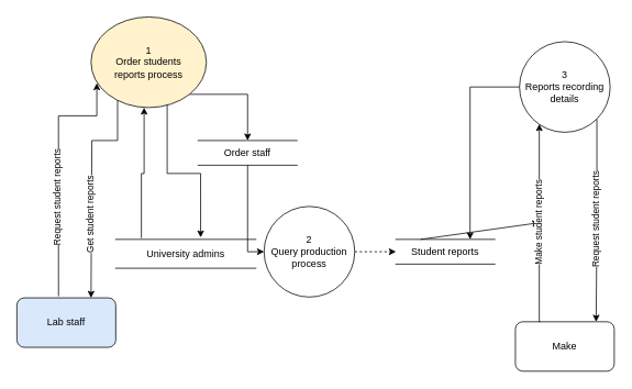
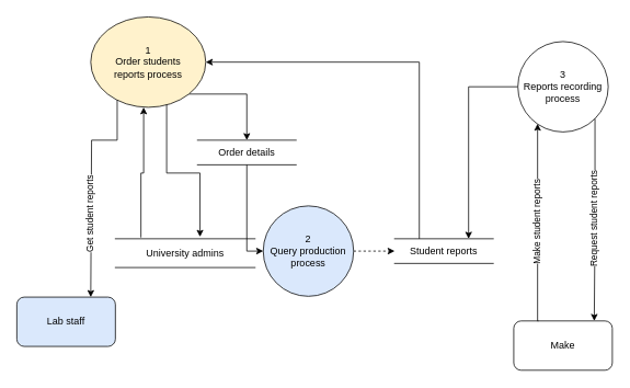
  <mxCell id="0" />
  <mxCell id="1" parent="0" />
  <mxCell id="2" style="edgeStyle=orthogonalEdgeStyle;rounded=0;orthogonalLoop=1;jettySize=auto;html=1;exitX=1;exitY=0.5;exitDx=0;exitDy=0;entryX=0;entryY=0.5;entryDx=0;entryDy=0;dashed=1;" parent="1" source="3" target="16" edge="1"><mxGeometry relative="1" as="geometry" /></mxCell>
- <mxCell id="3" value="2&lt;br&gt;Query production process" style="ellipse;whiteSpace=wrap;html=1;" parent="1" vertex="1"><mxGeometry x="320" y="250" width="110" height="110" as="geometry" /></mxCell>
+ <mxCell id="3" value="2&lt;br&gt;Query production process" style="ellipse;whiteSpace=wrap;html=1;fillColor=#dae8fc;" parent="1" vertex="1"><mxGeometry x="320" y="250" width="110" height="110" as="geometry" /></mxCell>
  <mxCell id="4" style="edgeStyle=orthogonalEdgeStyle;rounded=0;orthogonalLoop=1;jettySize=auto;html=1;exitX=1;exitY=1;exitDx=0;exitDy=0;entryX=0.5;entryY=0;entryDx=0;entryDy=0;" parent="1" source="5" target="14" edge="1"><mxGeometry relative="1" as="geometry"><Array as="points"><mxPoint x="300" y="114" /></Array></mxGeometry></mxCell>
  <mxCell id="5" value="1&lt;br&gt;Order students&lt;br&gt;reports process" style="ellipse;whiteSpace=wrap;html=1;points=[[0.05,0.73,0,0,0],[0.23,0.92,0,0,0],[0.46,1,0,0,0],[0.5,0,0,0,0],[0.66,0.97,0,0,0],[1,0,0,0,0],[1,0.5,0,0,0],[1,1,0,0,0]];fillColor=#fff2cc;" parent="1" vertex="1"><mxGeometry x="110" y="20" width="140" height="110" as="geometry" /></mxCell>
  <mxCell id="6" style="edgeStyle=orthogonalEdgeStyle;rounded=0;orthogonalLoop=1;jettySize=auto;html=1;exitX=0;exitY=0.5;exitDx=0;exitDy=0;entryX=0.75;entryY=0;entryDx=0;entryDy=0;" parent="1" source="7" target="16" edge="1"><mxGeometry relative="1" as="geometry" /></mxCell>
- <mxCell id="7" value="3&lt;br&gt;Reports recording details" style="ellipse;whiteSpace=wrap;html=1;" parent="1" vertex="1"><mxGeometry x="630" y="50" width="110" height="110" as="geometry" /></mxCell>
+ <mxCell id="7" value="3&lt;br&gt;Reports recording process" style="ellipse;whiteSpace=wrap;html=1;" parent="1" vertex="1"><mxGeometry x="630" y="50" width="110" height="110" as="geometry" /></mxCell>
  <mxCell id="8" value="Make" style="rounded=1;whiteSpace=wrap;html=1;" parent="1" vertex="1"><mxGeometry x="625" y="390" width="120" height="60" as="geometry" /></mxCell>
  <mxCell id="9" value="Lab staff" style="rounded=1;whiteSpace=wrap;html=1;fillColor=#dae8fc;" parent="1" vertex="1"><mxGeometry x="20" y="361" width="120" height="60" as="geometry" /></mxCell>
- <mxCell id="10" value="" style="edgeStyle=orthogonalEdgeStyle;orthogonalLoop=1;jettySize=auto;html=1;rounded=0;entryX=0.05;entryY=0.73;entryDx=0;entryDy=0;entryPerimeter=0;exitX=0.421;exitY=-0.036;exitDx=0;exitDy=0;exitPerimeter=0;" parent="1" source="9" target="5" edge="1"><mxGeometry width="100" relative="1" as="geometry"><mxPoint x="130" y="181" as="sourcePoint" /><mxPoint x="80" y="121" as="targetPoint" /><Array as="points"><mxPoint x="71" y="140" /><mxPoint x="117" y="140" /></Array></mxGeometry></mxCell>
- <mxCell id="11" value="Request student reports" style="edgeLabel;html=1;align=center;verticalAlign=middle;resizable=0;points=[];rotation=-90;" parent="10" vertex="1" connectable="0"><mxGeometry x="-0.181" y="-2" relative="1" as="geometry"><mxPoint x="-3" y="6" as="offset" /></mxGeometry></mxCell>
  <mxCell id="12" value="" style="edgeStyle=orthogonalEdgeStyle;orthogonalLoop=1;jettySize=auto;html=1;rounded=0;entryX=0.23;entryY=0.92;entryDx=0;entryDy=0;entryPerimeter=0;exitX=0.23;exitY=0.92;exitDx=0;exitDy=0;exitPerimeter=0;" parent="1" edge="1" source="5"><mxGeometry width="100" relative="1" as="geometry"><mxPoint x="110" y="111" as="sourcePoint" /><mxPoint x="110" y="361" as="targetPoint" /><Array as="points"><mxPoint x="142" y="170" /><mxPoint x="111" y="170" /><mxPoint x="111" y="361" /></Array></mxGeometry></mxCell>
  <mxCell id="13" style="edgeStyle=orthogonalEdgeStyle;rounded=0;orthogonalLoop=1;jettySize=auto;html=1;exitX=0.5;exitY=1;exitDx=0;exitDy=0;entryX=0;entryY=0.5;entryDx=0;entryDy=0;" parent="1" source="14" target="3" edge="1"><mxGeometry relative="1" as="geometry" /></mxCell>
- <mxCell id="14" value="Order staff" style="shape=partialRectangle;whiteSpace=wrap;html=1;left=0;right=0;fillColor=none;" parent="1" vertex="1"><mxGeometry x="240" y="170" width="120" height="30" as="geometry" /></mxCell>
- <mxCell id="15" style="edgeStyle=orthogonalEdgeStyle;rounded=0;orthogonalLoop=1;jettySize=auto;html=1;exitX=0.25;exitY=0;exitDx=0;exitDy=0;" parent="1" source="16" target="20" edge="1"><mxGeometry relative="1" as="geometry" /></mxCell>
+ <mxCell id="14" value="Order details" style="shape=partialRectangle;whiteSpace=wrap;html=1;left=0;right=0;fillColor=none;" parent="1" vertex="1"><mxGeometry x="240" y="170" width="120" height="30" as="geometry" /></mxCell>
+ <mxCell id="15" style="edgeStyle=orthogonalEdgeStyle;rounded=0;orthogonalLoop=1;jettySize=auto;html=1;exitX=0.25;exitY=0;exitDx=0;exitDy=0;entryX=1;entryY=0.5;entryDx=0;entryDy=0;" parent="1" source="16" target="5" edge="1"><mxGeometry relative="1" as="geometry" /></mxCell>
  <mxCell id="16" value="Student reports" style="shape=partialRectangle;whiteSpace=wrap;html=1;left=0;right=0;fillColor=none;" parent="1" vertex="1"><mxGeometry x="480" y="290" width="120" height="30" as="geometry" /></mxCell>
  <mxCell id="17" style="edgeStyle=orthogonalEdgeStyle;rounded=0;orthogonalLoop=1;jettySize=auto;html=1;exitX=0.25;exitY=0;exitDx=0;exitDy=0;" parent="1" source="8" edge="1"><mxGeometry relative="1" as="geometry"><mxPoint x="654" y="150" as="targetPoint" /><Array as="points"><mxPoint x="654" y="390" /></Array></mxGeometry></mxCell>
  <mxCell id="18" style="edgeStyle=orthogonalEdgeStyle;rounded=0;orthogonalLoop=1;jettySize=auto;html=1;exitX=1;exitY=1;exitDx=0;exitDy=0;" parent="1" source="7" edge="1"><mxGeometry relative="1" as="geometry"><mxPoint x="723" y="390" as="targetPoint" /></mxGeometry></mxCell>
  <mxCell id="19" value="Get student reports" style="edgeLabel;html=1;align=center;verticalAlign=middle;resizable=0;points=[];rotation=-90;" parent="1" vertex="1" connectable="0"><mxGeometry x="109.997" y="259.997" as="geometry" /></mxCell>
  <mxCell id="20" value="Make student reports" style="edgeLabel;html=1;align=center;verticalAlign=middle;resizable=0;points=[];rotation=-90;" parent="1" vertex="1" connectable="0"><mxGeometry x="653.997" y="269.767" as="geometry" /></mxCell>
  <mxCell id="21" value="Request student reports" style="edgeLabel;html=1;align=center;verticalAlign=middle;resizable=0;points=[];rotation=-90;" parent="1" vertex="1" connectable="0"><mxGeometry x="722.997" y="265.997" as="geometry" /></mxCell>
  <mxCell id="22" value="University admins" style="shape=partialRectangle;whiteSpace=wrap;html=1;left=0;right=0;fillColor=none;" vertex="1" parent="1"><mxGeometry x="140" y="290" width="170" height="35" as="geometry" /></mxCell>
  <mxCell id="23" style="edgeStyle=orthogonalEdgeStyle;rounded=0;orthogonalLoop=1;jettySize=auto;html=1;exitX=0.183;exitY=-0.044;exitDx=0;exitDy=0;entryX=0.46;entryY=1;entryDx=0;entryDy=0;entryPerimeter=0;exitPerimeter=0;" edge="1" parent="1" source="22" target="5"><mxGeometry relative="1" as="geometry" /></mxCell>
  <mxCell id="24" style="edgeStyle=orthogonalEdgeStyle;rounded=0;orthogonalLoop=1;jettySize=auto;html=1;exitX=0.66;exitY=0.97;exitDx=0;exitDy=0;exitPerimeter=0;entryX=0.606;entryY=-0.067;entryDx=0;entryDy=0;entryPerimeter=0;" edge="1" parent="1" source="5" target="22"><mxGeometry relative="1" as="geometry" /></mxCell>
